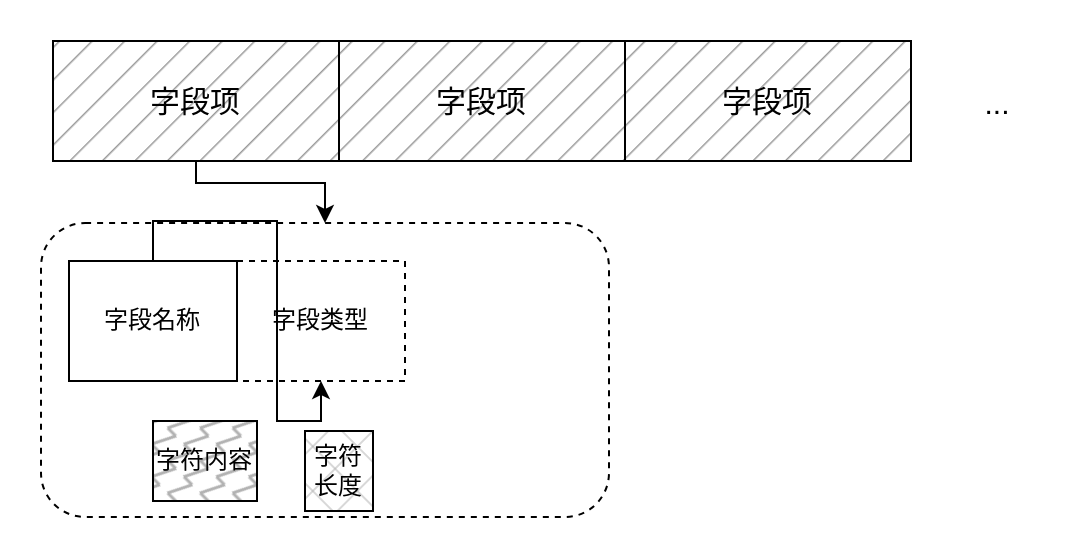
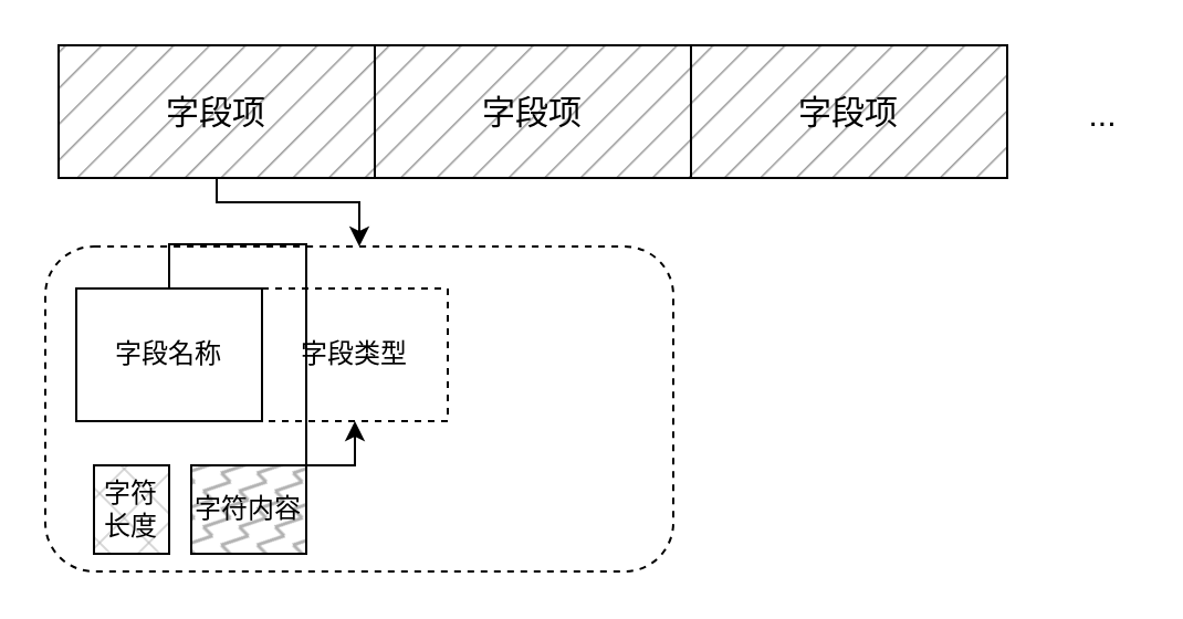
  <mxCell id="0" />
  <mxCell id="1" parent="0" />
  <mxCell id="2" value="" style="rounded=1;whiteSpace=wrap;html=1;fillColor=none;dashed=1;strokeColor=#000000;fontColor=#000000;" parent="1" vertex="1"><mxGeometry x="20" y="111" width="284" height="147" as="geometry" /></mxCell>
  <mxCell id="3" style="edgeStyle=orthogonalEdgeStyle;rounded=0;orthogonalLoop=1;jettySize=auto;html=1;entryX=0.5;entryY=0;entryDx=0;entryDy=0;strokeColor=#000000;fontColor=#000000;" parent="1" source="4" target="2" edge="1"><mxGeometry relative="1" as="geometry"><Array as="points"><mxPoint x="98" y="91" /><mxPoint x="162" y="91" /></Array></mxGeometry></mxCell>
  <mxCell id="4" value="字段项" style="rounded=0;whiteSpace=wrap;html=1;fillColor=#000000;strokeColor=#000000;fontSize=15;fontColor=#000000;fillStyle=hatch;fillOpacity=40;" parent="1" vertex="1"><mxGeometry x="26" y="20" width="143" height="60" as="geometry" /></mxCell>
  <mxCell id="5" value="字段项" style="rounded=0;whiteSpace=wrap;html=1;fillColor=#000000;strokeColor=#000000;fontSize=15;fontColor=#000000;fillStyle=hatch;fillOpacity=40;" parent="1" vertex="1"><mxGeometry x="169" y="20" width="143" height="60" as="geometry" /></mxCell>
  <mxCell id="6" value="字段项" style="rounded=0;whiteSpace=wrap;html=1;fillColor=#000000;strokeColor=#000000;fontSize=15;fontColor=#000000;fillStyle=hatch;fillOpacity=40;" parent="1" vertex="1"><mxGeometry x="312" y="20" width="143" height="60" as="geometry" /></mxCell>
  <mxCell id="7" value="..." style="text;html=1;align=center;verticalAlign=middle;resizable=0;points=[];autosize=1;strokeColor=none;fillColor=none;fontSize=15;fontColor=#000000;" parent="1" vertex="1"><mxGeometry x="482" y="36" width="31" height="30" as="geometry" /></mxCell>
  <mxCell id="8" style="edgeStyle=orthogonalEdgeStyle;rounded=0;orthogonalLoop=1;jettySize=auto;html=1;strokeColor=#000000;fontColor=#000000;" parent="1" source="9" target="10" edge="1"><mxGeometry relative="1" as="geometry" /></mxCell>
  <mxCell id="9" value="字段名称" style="rounded=0;whiteSpace=wrap;html=1;fillColor=none;strokeColor=#000000;fontColor=#000000;" parent="1" vertex="1"><mxGeometry x="34" y="130" width="84" height="60" as="geometry" /></mxCell>
  <mxCell id="10" value="字段类型" style="rounded=0;whiteSpace=wrap;html=1;fillColor=none;strokeColor=#000000;fontColor=#000000;dashed=1;" parent="1" vertex="1"><mxGeometry x="118" y="130" width="84" height="60" as="geometry" /></mxCell>
- <mxCell id="11" value="字符长度" style="rounded=0;whiteSpace=wrap;html=1;fillColor=#000000;strokeColor=#000000;fontColor=#000000;fillStyle=cross-hatch;fillOpacity=30;" parent="1" vertex="1"><mxGeometry x="152" y="215" width="34" height="40" as="geometry" /></mxCell>
- <mxCell id="12" value="字符内容" style="rounded=0;whiteSpace=wrap;html=1;fillColor=#000000;fontColor=#000000;strokeColor=#000000;fillStyle=zigzag-line;fillOpacity=30;" parent="1" vertex="1"><mxGeometry x="76" y="210" width="52" height="40" as="geometry" /></mxCell>
+ <mxCell id="11" value="字符长度" style="rounded=0;whiteSpace=wrap;html=1;fillColor=#000000;strokeColor=#000000;fontColor=#000000;fillStyle=cross-hatch;fillOpacity=30;" parent="1" vertex="1"><mxGeometry x="42" y="210" width="34" height="40" as="geometry" /></mxCell>
+ <mxCell id="12" value="字符内容" style="rounded=0;whiteSpace=wrap;html=1;fillColor=#000000;fontColor=#000000;strokeColor=#000000;fillStyle=zigzag-line;fillOpacity=30;" parent="1" vertex="1"><mxGeometry x="86" y="210" width="52" height="40" as="geometry" /></mxCell>
